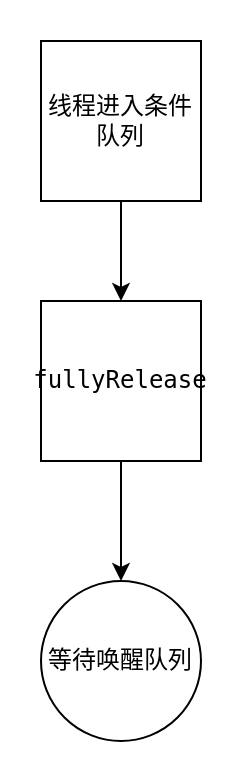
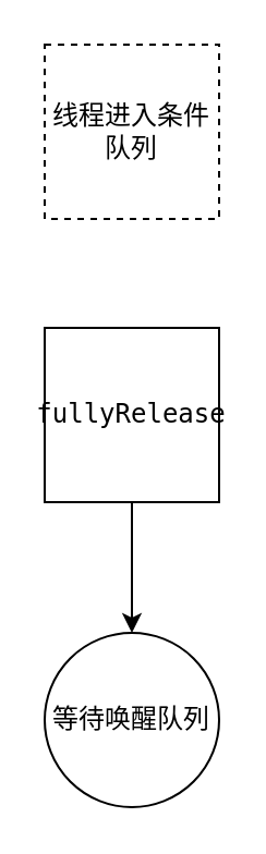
  <mxCell id="0" />
  <mxCell id="1" parent="0" />
- <mxCell id="2" style="edgeStyle=orthogonalEdgeStyle;rounded=0;orthogonalLoop=1;jettySize=auto;html=1;exitX=0.5;exitY=1;exitDx=0;exitDy=0;entryX=0.5;entryY=0;entryDx=0;entryDy=0;" parent="1" source="3" target="5" edge="1"><mxGeometry relative="1" as="geometry" /></mxCell>
- <mxCell id="3" value="线程进入条件队列&lt;br&gt;" style="whiteSpace=wrap;html=1;aspect=fixed;" parent="1" vertex="1"><mxGeometry x="20" y="20" width="80" height="80" as="geometry" /></mxCell>
+ <mxCell id="3" value="线程进入条件队列&lt;br&gt;" style="whiteSpace=wrap;html=1;aspect=fixed;dashed=1;" parent="1" vertex="1"><mxGeometry x="20" y="20" width="80" height="80" as="geometry" /></mxCell>
  <mxCell id="4" style="edgeStyle=orthogonalEdgeStyle;rounded=0;orthogonalLoop=1;jettySize=auto;html=1;exitX=0.5;exitY=1;exitDx=0;exitDy=0;entryX=0.5;entryY=0;entryDx=0;entryDy=0;" edge="1" parent="1" source="5" target="6"><mxGeometry relative="1" as="geometry" /></mxCell>
  <mxCell id="5" value="&lt;div data-docx-has-block-data=&quot;false&quot; data-page-id=&quot;JWIHdLKR7os5VGxqLkpcncQonbc&quot;&gt;&lt;div class=&quot;old-record-id-doxcnqOImzUzMqzDm0bQGp4zcqm&quot;&gt;&lt;code&gt;fullyRelease&lt;/code&gt;&lt;/div&gt;&lt;/div&gt;" style="whiteSpace=wrap;html=1;aspect=fixed;" parent="1" vertex="1"><mxGeometry x="20" y="150" width="80" height="80" as="geometry" /></mxCell>
  <mxCell id="6" value="等待唤醒队列" style="ellipse;whiteSpace=wrap;html=1;aspect=fixed;" vertex="1" parent="1"><mxGeometry x="20" y="290" width="80" height="80" as="geometry" /></mxCell>
